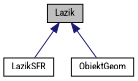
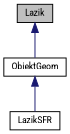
  digraph {
    fontname="Roboto Condensed"
    node [color=black fillcolor=white fontname="Roboto Condensed" fontsize=10 shape=record style=filled]
    edge [color=midnightblue dir=back fontname="Roboto Condensed" fontsize=10 labelfontname=FreeSans labelfontsize=10 style=solid]
    n1 [fillcolor=grey75 fontcolor=black height=0.2 label=Lazik width=0.4]
    n2 [height=0.2 label=LazikSFR width=0.4]
    n3 [height=0.2 label=ObiektGeom width=0.4]
-   n1 -> n2
+   n3 -> n2
    n1 -> n3
  }
